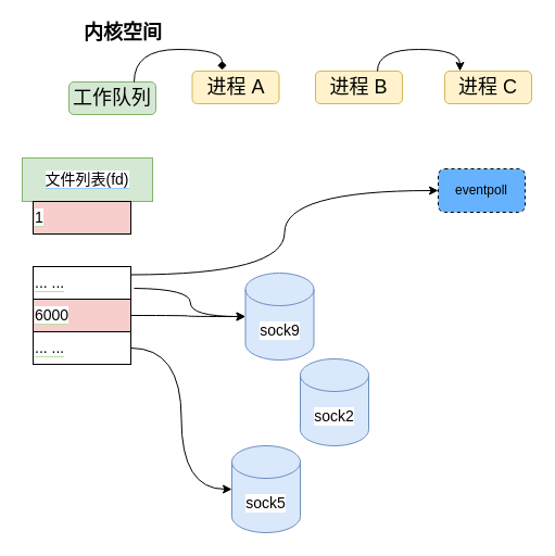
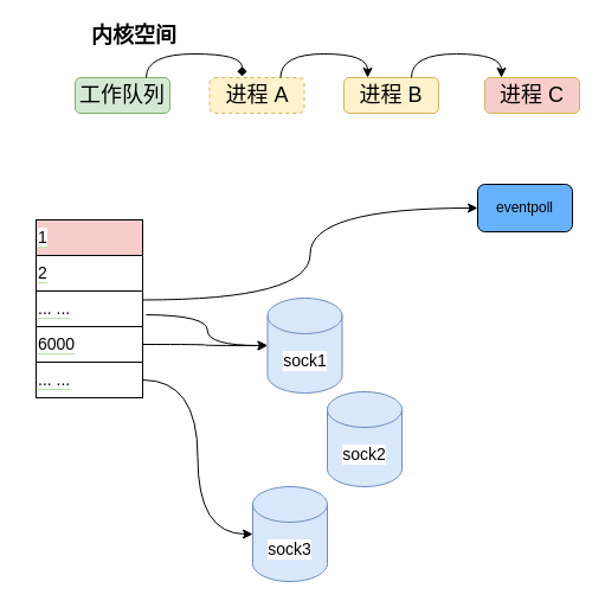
  <mxCell id="0" />
  <mxCell id="1" parent="0" />
  <mxCell id="2" value="&lt;b&gt;&lt;font style=&quot;font-size: 18px;&quot;&gt;内核空间&lt;/font&gt;&lt;/b&gt;" style="text;html=1;strokeColor=none;fillColor=none;align=center;verticalAlign=middle;whiteSpace=wrap;rounded=0;" vertex="1" parent="1"><mxGeometry x="68" y="20" width="90" height="20" as="geometry" /></mxCell>
- <mxCell id="3" value="工作队列" style="rounded=1;whiteSpace=wrap;html=1;fontSize=18;fillColor=#d5e8d4;strokeColor=#82b366;" vertex="1" parent="1"><mxGeometry x="63" y="75" width="80" height="30" as="geometry" /></mxCell>
+ <mxCell id="3" value="工作队列" style="rounded=1;whiteSpace=wrap;html=1;fontSize=18;fillColor=#d5e8d4;strokeColor=#82b366;" vertex="1" parent="1"><mxGeometry x="63" y="65" width="80" height="30" as="geometry" /></mxCell>
  <mxCell id="4" value="进程 B" style="rounded=1;whiteSpace=wrap;html=1;fontSize=18;fillColor=#fff2cc;strokeColor=#d6b656;" vertex="1" parent="1"><mxGeometry x="290" y="65" width="80" height="30" as="geometry" /></mxCell>
- <mxCell id="5" value="进程 C" style="rounded=1;whiteSpace=wrap;html=1;fontSize=18;fillColor=#fff2cc;strokeColor=#d6b656;" vertex="1" parent="1"><mxGeometry x="409" y="65" width="80" height="30" as="geometry" /></mxCell>
+ <mxCell id="5" value="进程 C" style="rounded=1;whiteSpace=wrap;html=1;fontSize=18;fillColor=#f8cecc;strokeColor=#d6b656;" vertex="1" parent="1"><mxGeometry x="409" y="65" width="80" height="30" as="geometry" /></mxCell>
  <mxCell id="6" value="" style="endArrow=classic;html=1;rounded=0;fontSize=14;curved=1;exitX=0.75;exitY=0;exitDx=0;exitDy=0;entryX=0.25;entryY=0;entryDx=0;entryDy=0;edgeStyle=orthogonalEdgeStyle;" edge="1" parent="1"><mxGeometry width="50" height="50" relative="1" as="geometry"><mxPoint x="347" y="65" as="sourcePoint" /><mxPoint x="423" y="65" as="targetPoint" /><Array as="points"><mxPoint x="347" y="45" /><mxPoint x="423" y="45" /></Array></mxGeometry></mxCell>
- <mxCell id="7" value="&lt;span style=&quot;background-color: rgb(255, 255, 255);&quot;&gt;文件列表(fd)&lt;/span&gt;" style="rounded=0;whiteSpace=wrap;html=1;labelBackgroundColor=#99CCFF;fontSize=14;fillColor=#d5e8d4;strokeColor=#82b366;" vertex="1" parent="1"><mxGeometry x="20" y="145" width="120" height="40" as="geometry" /></mxCell>
  <mxCell id="8" value="&lt;span style=&quot;background-color: rgb(255, 255, 255);&quot;&gt;1&lt;/span&gt;" style="rounded=0;whiteSpace=wrap;html=1;labelBackgroundColor=#B9E0A5;fontSize=14;align=left;fillColor=#f8cecc;" vertex="1" parent="1"><mxGeometry x="30" y="185" width="90" height="30" as="geometry" /></mxCell>
+ <mxCell id="9" value="&lt;span style=&quot;background-color: rgb(255, 255, 255);&quot;&gt;2&lt;/span&gt;" style="rounded=0;whiteSpace=wrap;html=1;labelBackgroundColor=#B9E0A5;fontSize=14;align=left;" vertex="1" parent="1"><mxGeometry x="30" y="215" width="90" height="30" as="geometry" /></mxCell>
  <mxCell id="10" value="&lt;span style=&quot;background-color: rgb(255, 255, 255);&quot;&gt;... ...&lt;/span&gt;" style="rounded=0;whiteSpace=wrap;html=1;labelBackgroundColor=#B9E0A5;fontSize=14;align=left;" vertex="1" parent="1"><mxGeometry x="30" y="245" width="90" height="30" as="geometry" /></mxCell>
- <mxCell id="11" value="&lt;span style=&quot;background-color: rgb(255, 255, 255);&quot;&gt;6000&lt;/span&gt;" style="rounded=0;whiteSpace=wrap;html=1;labelBackgroundColor=#B9E0A5;fontSize=14;align=left;fillColor=#f8cecc;" vertex="1" parent="1"><mxGeometry x="30" y="275" width="90" height="30" as="geometry" /></mxCell>
+ <mxCell id="11" value="&lt;span style=&quot;background-color: rgb(255, 255, 255);&quot;&gt;6000&lt;/span&gt;" style="rounded=0;whiteSpace=wrap;html=1;labelBackgroundColor=#B9E0A5;fontSize=14;align=left;" vertex="1" parent="1"><mxGeometry x="30" y="275" width="90" height="30" as="geometry" /></mxCell>
  <mxCell id="12" value="&lt;span style=&quot;background-color: rgb(255, 255, 255);&quot;&gt;... ...&lt;/span&gt;" style="rounded=0;whiteSpace=wrap;html=1;labelBackgroundColor=#B9E0A5;fontSize=14;align=left;" vertex="1" parent="1"><mxGeometry x="30" y="305" width="90" height="30" as="geometry" /></mxCell>
- <mxCell id="13" value="sock9" style="shape=cylinder3;whiteSpace=wrap;html=1;boundedLbl=1;backgroundOutline=1;size=15;labelBackgroundColor=#FFFFFF;fontSize=14;fillColor=#dae8fc;strokeColor=#6c8ebf;" vertex="1" parent="1"><mxGeometry x="225.5" y="251" width="63" height="80" as="geometry" /></mxCell>
+ <mxCell id="13" value="sock1" style="shape=cylinder3;whiteSpace=wrap;html=1;boundedLbl=1;backgroundOutline=1;size=15;labelBackgroundColor=#FFFFFF;fontSize=14;fillColor=#dae8fc;strokeColor=#6c8ebf;" vertex="1" parent="1"><mxGeometry x="225.5" y="251" width="63" height="80" as="geometry" /></mxCell>
  <mxCell id="14" value="" style="endArrow=classic;html=1;rounded=0;fontSize=14;entryX=0;entryY=0.5;entryDx=0;entryDy=0;entryPerimeter=0;edgeStyle=orthogonalEdgeStyle;curved=1;" edge="1" parent="1" target="13"><mxGeometry width="50" height="50" relative="1" as="geometry"><mxPoint x="123" y="265" as="sourcePoint" /><mxPoint x="240" y="205" as="targetPoint" /></mxGeometry></mxCell>
  <mxCell id="15" value="sock2" style="shape=cylinder3;whiteSpace=wrap;html=1;boundedLbl=1;backgroundOutline=1;size=15;labelBackgroundColor=#FFFFFF;fontSize=14;fillColor=#dae8fc;strokeColor=#6c8ebf;" vertex="1" parent="1"><mxGeometry x="276" y="330" width="63" height="80" as="geometry" /></mxCell>
- <mxCell id="16" value="sock5" style="shape=cylinder3;whiteSpace=wrap;html=1;boundedLbl=1;backgroundOutline=1;size=15;labelBackgroundColor=#FFFFFF;fontSize=14;fillColor=#dae8fc;strokeColor=#6c8ebf;" vertex="1" parent="1"><mxGeometry x="213" y="410" width="63" height="80" as="geometry" /></mxCell>
+ <mxCell id="16" value="sock3" style="shape=cylinder3;whiteSpace=wrap;html=1;boundedLbl=1;backgroundOutline=1;size=15;labelBackgroundColor=#FFFFFF;fontSize=14;fillColor=#dae8fc;strokeColor=#6c8ebf;" vertex="1" parent="1"><mxGeometry x="213" y="410" width="63" height="80" as="geometry" /></mxCell>
  <mxCell id="17" value="" style="endArrow=classic;html=1;rounded=0;exitX=1;exitY=0.5;exitDx=0;exitDy=0;edgeStyle=orthogonalEdgeStyle;curved=1;" edge="1" parent="1" source="11" target="13"><mxGeometry width="50" height="50" relative="1" as="geometry"><mxPoint x="153" y="335" as="sourcePoint" /><mxPoint x="203" y="285" as="targetPoint" /></mxGeometry></mxCell>
  <mxCell id="18" value="" style="endArrow=classic;html=1;rounded=0;curved=1;exitX=1;exitY=0.5;exitDx=0;exitDy=0;entryX=0;entryY=0.5;entryDx=0;entryDy=0;entryPerimeter=0;edgeStyle=orthogonalEdgeStyle;" edge="1" parent="1" source="12" target="16"><mxGeometry width="50" height="50" relative="1" as="geometry"><mxPoint x="123" y="405" as="sourcePoint" /><mxPoint x="173" y="355" as="targetPoint" /></mxGeometry></mxCell>
- <mxCell id="19" value="进程 A" style="rounded=1;whiteSpace=wrap;html=1;fontSize=18;fillColor=#fff2cc;strokeColor=#d6b656;" vertex="1" parent="1"><mxGeometry x="176.5" y="65" width="80" height="30" as="geometry" /></mxCell>
+ <mxCell id="19" value="进程 A" style="rounded=1;whiteSpace=wrap;html=1;fontSize=18;fillColor=#fff2cc;strokeColor=#d6b656;dashed=1;" vertex="1" parent="1"><mxGeometry x="176.5" y="65" width="80" height="30" as="geometry" /></mxCell>
  <mxCell id="20" value="" style="endArrow=diamond;html=1;rounded=0;exitX=0.75;exitY=0;exitDx=0;exitDy=0;entryX=0.344;entryY=-0.033;entryDx=0;entryDy=0;entryPerimeter=0;edgeStyle=orthogonalEdgeStyle;curved=1;" edge="1" parent="1" source="3" target="19"><mxGeometry width="50" height="50" relative="1" as="geometry"><mxPoint x="173" y="75" as="sourcePoint" /><mxPoint x="223" y="25" as="targetPoint" /><Array as="points"><mxPoint x="123" y="45" /><mxPoint x="204" y="45" /></Array></mxGeometry></mxCell>
- <mxCell id="22" value="eventpoll" style="rounded=1;whiteSpace=wrap;html=1;fillColor=#66B2FF;dashed=1;" vertex="1" parent="1"><mxGeometry x="403" y="155" width="80" height="40" as="geometry" /></mxCell>
+ <mxCell id="21" value="" style="endArrow=classic;html=1;rounded=0;curved=1;exitX=0.75;exitY=0;exitDx=0;exitDy=0;entryX=0.25;entryY=0;entryDx=0;entryDy=0;edgeStyle=orthogonalEdgeStyle;" edge="1" parent="1" source="19" target="4"><mxGeometry width="50" height="50" relative="1" as="geometry"><mxPoint x="333" y="5" as="sourcePoint" /><mxPoint x="383" y="-45" as="targetPoint" /><Array as="points"><mxPoint x="237" y="45" /><mxPoint x="310" y="45" /></Array></mxGeometry></mxCell>
+ <mxCell id="22" value="eventpoll" style="rounded=1;whiteSpace=wrap;html=1;fillColor=#66B2FF;" vertex="1" parent="1"><mxGeometry x="403" y="155" width="80" height="40" as="geometry" /></mxCell>
  <mxCell id="23" value="" style="endArrow=classic;html=1;rounded=0;exitX=1;exitY=0.25;exitDx=0;exitDy=0;entryX=0;entryY=0.5;entryDx=0;entryDy=0;edgeStyle=orthogonalEdgeStyle;curved=1;" edge="1" parent="1" source="10" target="22"><mxGeometry width="50" height="50" relative="1" as="geometry"><mxPoint x="233" y="195" as="sourcePoint" /><mxPoint x="283" y="145" as="targetPoint" /></mxGeometry></mxCell>
